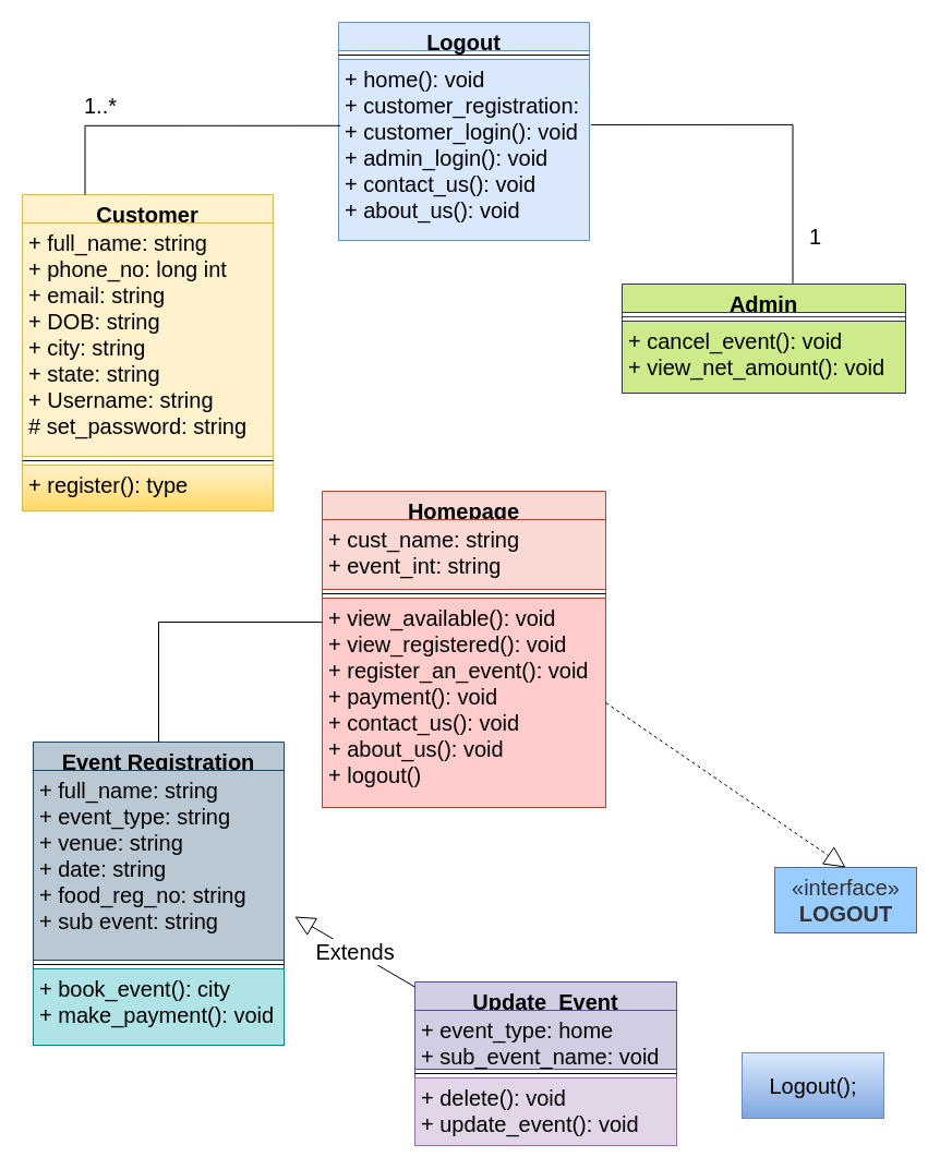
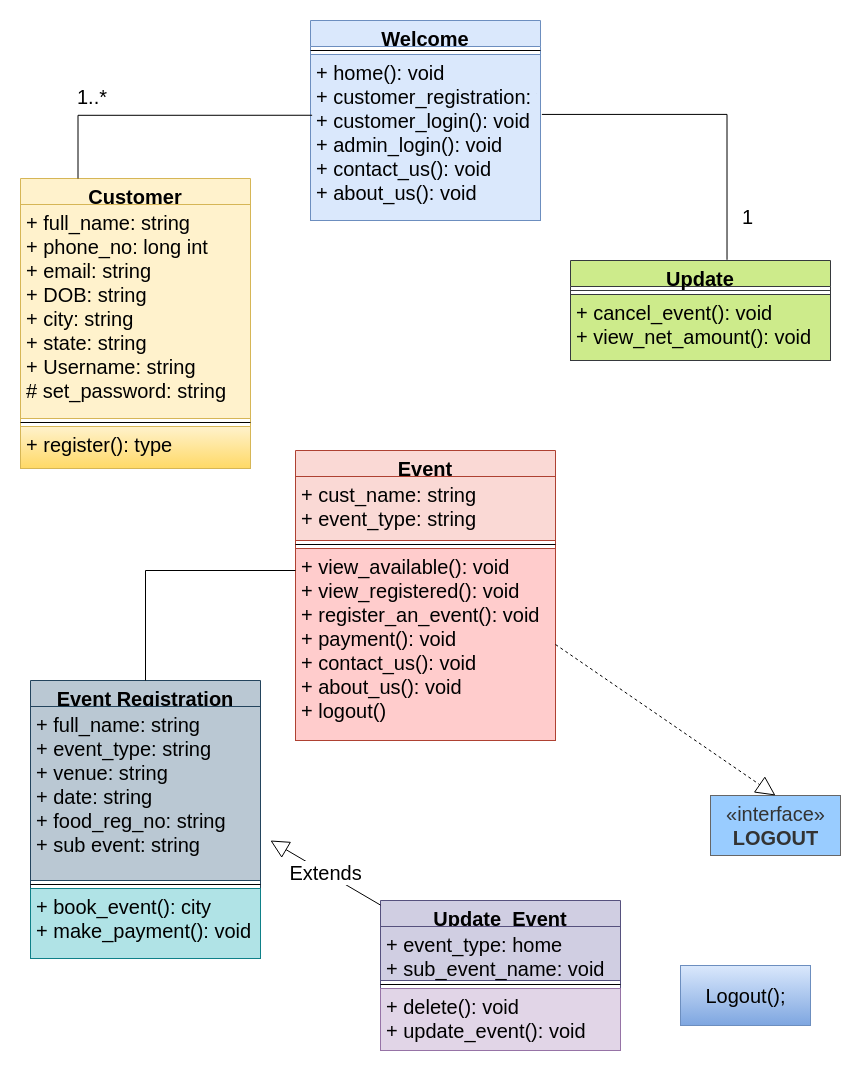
  <mxCell id="0" />
  <mxCell id="1" parent="0" />
  <mxCell id="2" value="Customer" style="swimlane;fontStyle=1;align=center;verticalAlign=top;childLayout=stackLayout;horizontal=1;startSize=26;horizontalStack=0;resizeParent=1;resizeParentMax=0;resizeLast=0;collapsible=1;marginBottom=0;fontSize=20;fillColor=#fff2cc;strokeColor=#d6b656;" parent="1" vertex="1"><mxGeometry x="20" y="178" width="230" height="290" as="geometry" /></mxCell>
  <mxCell id="3" value="+ full_name: string&#10;+ phone_no: long int&#10;+ email: string&#10;+ DOB: string&#10;+ city: string&#10;+ state: string&#10;+ Username: string&#10;# set_password: string&#10;&#10;" style="text;strokeColor=#d6b656;fillColor=#fff2cc;align=left;verticalAlign=top;spacingLeft=4;spacingRight=4;overflow=hidden;rotatable=0;points=[[0,0.5],[1,0.5]];portConstraint=eastwest;fontSize=20;" parent="2" vertex="1"><mxGeometry y="26" width="230" height="214" as="geometry" /></mxCell>
  <mxCell id="4" value="" style="line;strokeWidth=1;fillColor=none;align=left;verticalAlign=middle;spacingTop=-1;spacingLeft=3;spacingRight=3;rotatable=0;labelPosition=right;points=[];portConstraint=eastwest;" parent="2" vertex="1"><mxGeometry y="240" width="230" height="8" as="geometry" /></mxCell>
  <mxCell id="5" value="+ register(): type" style="text;strokeColor=#d6b656;fillColor=#fff2cc;align=left;verticalAlign=top;spacingLeft=4;spacingRight=4;overflow=hidden;rotatable=0;points=[[0,0.5],[1,0.5]];portConstraint=eastwest;fontSize=20;gradientColor=#ffd966;" parent="2" vertex="1"><mxGeometry y="248" width="230" height="42" as="geometry" /></mxCell>
  <mxCell id="6" value="Update_Event" style="swimlane;fontStyle=1;align=center;verticalAlign=top;childLayout=stackLayout;horizontal=1;startSize=26;horizontalStack=0;resizeParent=1;resizeParentMax=0;resizeLast=0;collapsible=1;marginBottom=0;fontSize=20;fillColor=#d0cee2;strokeColor=#56517e;" parent="1" vertex="1"><mxGeometry x="380" y="900" width="240" height="150" as="geometry" /></mxCell>
  <mxCell id="7" value="+ event_type: home&#10;+ sub_event_name: void" style="text;strokeColor=#56517e;fillColor=#d0cee2;align=left;verticalAlign=top;spacingLeft=4;spacingRight=4;overflow=hidden;rotatable=0;points=[[0,0.5],[1,0.5]];portConstraint=eastwest;fontSize=20;" parent="6" vertex="1"><mxGeometry y="26" width="240" height="54" as="geometry" /></mxCell>
  <mxCell id="8" value="" style="line;strokeWidth=1;fillColor=none;align=left;verticalAlign=middle;spacingTop=-1;spacingLeft=3;spacingRight=3;rotatable=0;labelPosition=right;points=[];portConstraint=eastwest;fontSize=16;" parent="6" vertex="1"><mxGeometry y="80" width="240" height="8" as="geometry" /></mxCell>
  <mxCell id="9" value="+ delete(): void&#10;+ update_event(): void" style="text;strokeColor=#9673a6;fillColor=#e1d5e7;align=left;verticalAlign=top;spacingLeft=4;spacingRight=4;overflow=hidden;rotatable=0;points=[[0,0.5],[1,0.5]];portConstraint=eastwest;fontSize=20;" parent="6" vertex="1"><mxGeometry y="88" width="240" height="62" as="geometry" /></mxCell>
- <mxCell id="10" value="Admin" style="swimlane;fontStyle=1;align=center;verticalAlign=top;childLayout=stackLayout;horizontal=1;startSize=26;horizontalStack=0;resizeParent=1;resizeParentMax=0;resizeLast=0;collapsible=1;marginBottom=0;fontSize=20;fillColor=#cdeb8b;strokeColor=#36393d;" parent="1" vertex="1"><mxGeometry x="570" y="260" width="260" height="100" as="geometry" /></mxCell>
+ <mxCell id="10" value="Update" style="swimlane;fontStyle=1;align=center;verticalAlign=top;childLayout=stackLayout;horizontal=1;startSize=26;horizontalStack=0;resizeParent=1;resizeParentMax=0;resizeLast=0;collapsible=1;marginBottom=0;fontSize=20;fillColor=#cdeb8b;strokeColor=#36393d;" parent="1" vertex="1"><mxGeometry x="570" y="260" width="260" height="100" as="geometry" /></mxCell>
  <mxCell id="11" value="" style="line;strokeWidth=1;fillColor=#cdeb8b;align=left;verticalAlign=middle;spacingTop=-1;spacingLeft=3;spacingRight=3;rotatable=0;labelPosition=right;points=[];portConstraint=eastwest;fontSize=20;strokeColor=#36393d;" parent="10" vertex="1"><mxGeometry y="26" width="260" height="8" as="geometry" /></mxCell>
  <mxCell id="12" value="+ cancel_event(): void&#10;+ view_net_amount(): void&#10;" style="text;strokeColor=#36393d;fillColor=#cdeb8b;align=left;verticalAlign=top;spacingLeft=4;spacingRight=4;overflow=hidden;rotatable=0;points=[[0,0.5],[1,0.5]];portConstraint=eastwest;fontSize=20;" parent="10" vertex="1"><mxGeometry y="34" width="260" height="66" as="geometry" /></mxCell>
- <mxCell id="13" value="Homepage" style="swimlane;fontStyle=1;align=center;verticalAlign=top;childLayout=stackLayout;horizontal=1;startSize=26;horizontalStack=0;resizeParent=1;resizeParentMax=0;resizeLast=0;collapsible=1;marginBottom=0;fontSize=20;fillColor=#fad9d5;strokeColor=#ae4132;" parent="1" vertex="1"><mxGeometry x="295" y="450" width="260" height="290" as="geometry" /></mxCell>
- <mxCell id="14" value="+ cust_name: string&#10;+ event_int: string" style="text;strokeColor=#ae4132;fillColor=#fad9d5;align=left;verticalAlign=top;spacingLeft=4;spacingRight=4;overflow=hidden;rotatable=0;points=[[0,0.5],[1,0.5]];portConstraint=eastwest;fontSize=20;" parent="13" vertex="1"><mxGeometry y="26" width="260" height="64" as="geometry" /></mxCell>
+ <mxCell id="13" value="Event" style="swimlane;fontStyle=1;align=center;verticalAlign=top;childLayout=stackLayout;horizontal=1;startSize=26;horizontalStack=0;resizeParent=1;resizeParentMax=0;resizeLast=0;collapsible=1;marginBottom=0;fontSize=20;fillColor=#fad9d5;strokeColor=#ae4132;" parent="1" vertex="1"><mxGeometry x="295" y="450" width="260" height="290" as="geometry" /></mxCell>
+ <mxCell id="14" value="+ cust_name: string&#10;+ event_type: string" style="text;strokeColor=#ae4132;fillColor=#fad9d5;align=left;verticalAlign=top;spacingLeft=4;spacingRight=4;overflow=hidden;rotatable=0;points=[[0,0.5],[1,0.5]];portConstraint=eastwest;fontSize=20;" parent="13" vertex="1"><mxGeometry y="26" width="260" height="64" as="geometry" /></mxCell>
  <mxCell id="15" value="" style="line;strokeWidth=1;fillColor=none;align=left;verticalAlign=middle;spacingTop=-1;spacingLeft=3;spacingRight=3;rotatable=0;labelPosition=right;points=[];portConstraint=eastwest;fontSize=20;" parent="13" vertex="1"><mxGeometry y="90" width="260" height="8" as="geometry" /></mxCell>
  <mxCell id="16" value="+ view_available(): void&#10;+ view_registered(): void&#10;+ register_an_event(): void&#10;+ payment(): void&#10;+ contact_us(): void&#10;+ about_us(): void&#10;+ logout()" style="text;strokeColor=#ae4132;fillColor=#FFCCCC;align=left;verticalAlign=top;spacingLeft=4;spacingRight=4;overflow=hidden;rotatable=0;points=[[0,0.5],[1,0.5]];portConstraint=eastwest;fontSize=20;" parent="13" vertex="1"><mxGeometry y="98" width="260" height="192" as="geometry" /></mxCell>
- <mxCell id="17" value="Logout" style="swimlane;fontStyle=1;align=center;verticalAlign=top;childLayout=stackLayout;horizontal=1;startSize=26;horizontalStack=0;resizeParent=1;resizeParentMax=0;resizeLast=0;collapsible=1;marginBottom=0;fontSize=20;fillColor=#dae8fc;strokeColor=#6c8ebf;" parent="1" vertex="1"><mxGeometry x="310" y="20" width="230" height="200" as="geometry" /></mxCell>
+ <mxCell id="17" value="Welcome" style="swimlane;fontStyle=1;align=center;verticalAlign=top;childLayout=stackLayout;horizontal=1;startSize=26;horizontalStack=0;resizeParent=1;resizeParentMax=0;resizeLast=0;collapsible=1;marginBottom=0;fontSize=20;fillColor=#dae8fc;strokeColor=#6c8ebf;" parent="1" vertex="1"><mxGeometry x="310" y="20" width="230" height="200" as="geometry" /></mxCell>
  <mxCell id="18" value="" style="line;strokeWidth=1;fillColor=none;align=left;verticalAlign=middle;spacingTop=-1;spacingLeft=3;spacingRight=3;rotatable=0;labelPosition=right;points=[];portConstraint=eastwest;fontSize=20;" parent="17" vertex="1"><mxGeometry y="26" width="230" height="8" as="geometry" /></mxCell>
  <mxCell id="19" value="+ home(): void&#10;+ customer_registration: void&#10;+ customer_login(): void&#10;+ admin_login(): void&#10;+ contact_us(): void&#10;+ about_us(): void&#10;" style="text;strokeColor=#6c8ebf;fillColor=#dae8fc;align=left;verticalAlign=top;spacingLeft=4;spacingRight=4;overflow=hidden;rotatable=0;points=[[0,0.5],[1,0.5]];portConstraint=eastwest;fontSize=20;" parent="17" vertex="1"><mxGeometry y="34" width="230" height="166" as="geometry" /></mxCell>
  <mxCell id="20" value="Event Registration" style="swimlane;fontStyle=1;align=center;verticalAlign=top;childLayout=stackLayout;horizontal=1;startSize=26;horizontalStack=0;resizeParent=1;resizeParentMax=0;resizeLast=0;collapsible=1;marginBottom=0;fontSize=20;fillColor=#bac8d3;strokeColor=#23445d;" parent="1" vertex="1"><mxGeometry x="30" y="680" width="230" height="278" as="geometry" /></mxCell>
  <mxCell id="21" value="+ full_name: string&#10;+ event_type: string&#10;+ venue: string&#10;+ date: string&#10;+ food_reg_no: string&#10;+ sub event: string&#10;" style="text;strokeColor=#23445d;fillColor=#bac8d3;align=left;verticalAlign=top;spacingLeft=4;spacingRight=4;overflow=hidden;rotatable=0;points=[[0,0.5],[1,0.5]];portConstraint=eastwest;fontSize=20;" parent="20" vertex="1"><mxGeometry y="26" width="230" height="174" as="geometry" /></mxCell>
  <mxCell id="22" value="" style="line;strokeWidth=1;fillColor=none;align=left;verticalAlign=middle;spacingTop=-1;spacingLeft=3;spacingRight=3;rotatable=0;labelPosition=right;points=[];portConstraint=eastwest;fontSize=20;" parent="20" vertex="1"><mxGeometry y="200" width="230" height="8" as="geometry" /></mxCell>
  <mxCell id="23" value="+ book_event(): city&#10;+ make_payment(): void" style="text;strokeColor=#0e8088;fillColor=#b0e3e6;align=left;verticalAlign=top;spacingLeft=4;spacingRight=4;overflow=hidden;rotatable=0;points=[[0,0.5],[1,0.5]];portConstraint=eastwest;fontSize=20;" parent="20" vertex="1"><mxGeometry y="208" width="230" height="70" as="geometry" /></mxCell>
  <mxCell id="24" value="«interface»&lt;br style=&quot;font-size: 20px;&quot;&gt;&lt;b style=&quot;font-size: 20px;&quot;&gt;LOGOUT&lt;/b&gt;" style="html=1;fontSize=20;fillColor=#99CCFF;fontColor=#333333;strokeColor=#666666;" parent="1" vertex="1"><mxGeometry x="710" y="795" width="130" height="60" as="geometry" /></mxCell>
  <mxCell id="25" value="Logout();" style="html=1;fontSize=20;fillColor=#dae8fc;strokeColor=#6c8ebf;gradientColor=#7ea6e0;" parent="1" vertex="1"><mxGeometry x="680" y="965" width="130" height="60" as="geometry" /></mxCell>
  <mxCell id="26" value="" style="endArrow=none;html=1;edgeStyle=orthogonalEdgeStyle;rounded=0;fontSize=20;entryX=0.602;entryY=-0.007;entryDx=0;entryDy=0;entryPerimeter=0;exitX=1.006;exitY=0.361;exitDx=0;exitDy=0;exitPerimeter=0;" parent="1" source="19" target="10" edge="1"><mxGeometry relative="1" as="geometry"><mxPoint x="610" y="160" as="sourcePoint" /><mxPoint x="770" y="160" as="targetPoint" /></mxGeometry></mxCell>
  <mxCell id="27" value="1" style="edgeLabel;resizable=0;html=1;align=left;verticalAlign=bottom;fontSize=20;" parent="26" connectable="0" vertex="1"><mxGeometry x="-1" relative="1" as="geometry"><mxPoint x="199" y="116" as="offset" /></mxGeometry></mxCell>
  <mxCell id="28" value="" style="endArrow=none;html=1;edgeStyle=orthogonalEdgeStyle;rounded=0;fontSize=20;entryX=0.007;entryY=0.366;entryDx=0;entryDy=0;entryPerimeter=0;exitX=0.25;exitY=0;exitDx=0;exitDy=0;" parent="1" source="2" target="19" edge="1"><mxGeometry relative="1" as="geometry"><mxPoint x="0" y="120" as="sourcePoint" /><mxPoint x="160" y="120" as="targetPoint" /></mxGeometry></mxCell>
  <mxCell id="29" value="1..*" style="edgeLabel;resizable=0;html=1;align=left;verticalAlign=bottom;fontSize=20;" parent="28" connectable="0" vertex="1"><mxGeometry x="-1" relative="1" as="geometry"><mxPoint x="-2" y="-68" as="offset" /></mxGeometry></mxCell>
  <mxCell id="30" value="Extends" style="endArrow=block;endSize=16;endFill=0;html=1;rounded=0;fontSize=20;entryX=1.043;entryY=0.77;entryDx=0;entryDy=0;entryPerimeter=0;" parent="1" source="6" target="21" edge="1"><mxGeometry width="160" relative="1" as="geometry"><mxPoint x="290" y="810" as="sourcePoint" /><mxPoint x="250" y="730" as="targetPoint" /></mxGeometry></mxCell>
  <mxCell id="31" value="" style="endArrow=block;dashed=1;endFill=0;endSize=17;html=1;rounded=0;fontSize=20;entryX=0.5;entryY=0;entryDx=0;entryDy=0;exitX=1;exitY=0.5;exitDx=0;exitDy=0;" parent="1" source="16" target="24" edge="1"><mxGeometry width="160" relative="1" as="geometry"><mxPoint x="510" y="720" as="sourcePoint" /><mxPoint x="670" y="720" as="targetPoint" /></mxGeometry></mxCell>
  <mxCell id="32" value="" style="endArrow=none;html=1;edgeStyle=orthogonalEdgeStyle;rounded=0;fontSize=20;endSize=17;exitX=0.5;exitY=0;exitDx=0;exitDy=0;" parent="1" source="20" target="16" edge="1"><mxGeometry relative="1" as="geometry"><mxPoint x="360" y="720" as="sourcePoint" /><mxPoint x="520" y="720" as="targetPoint" /><Array as="points"><mxPoint x="145" y="570" /></Array></mxGeometry></mxCell>
